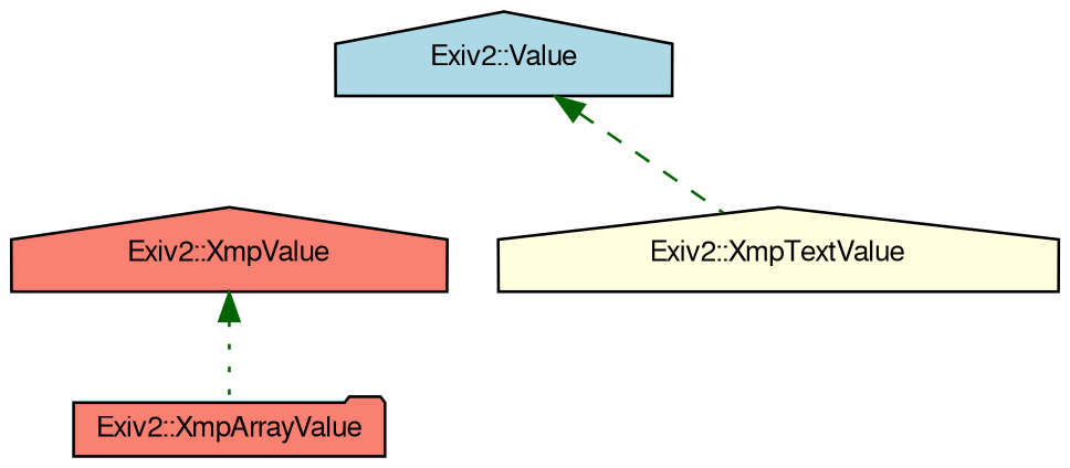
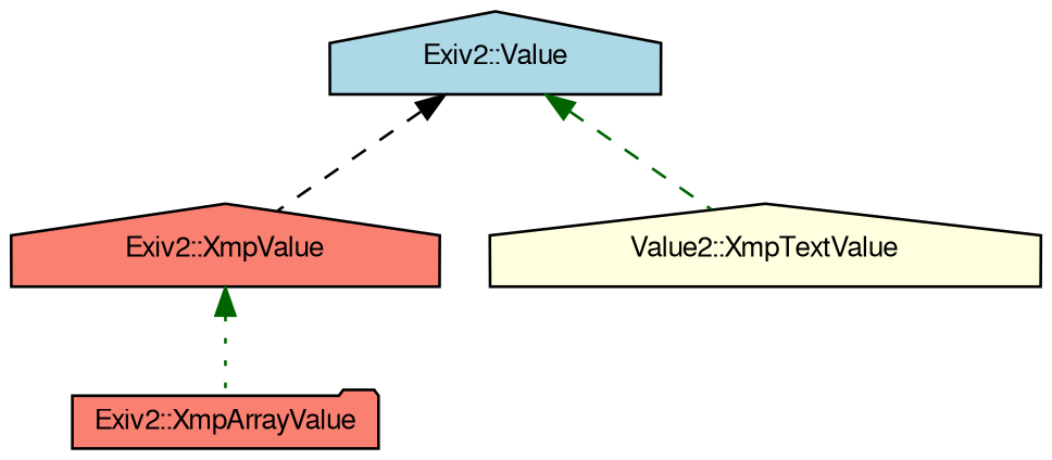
  digraph {
    node [color=black fillcolor=salmon fontname=FreeSans fontsize=10 shape=house style=filled]
    edge [color=darkgreen dir=back fontname=FreeSans fontsize=10 labelfontname=FreeSans labelfontsize=10 style=dashed]
    n1 [fontcolor=black height=0.2 label="Exiv2::XmpValue" width=0.4]
    n2 [height=0.2 label="Exiv2::XmpArrayValue" shape=folder width=0.4]
-   n3 [fillcolor=lightyellow height=0.2 label="Exiv2::XmpTextValue" width=0.4]
+   n3 [fillcolor=lightyellow height=0.2 label="Value2::XmpTextValue" width=0.4]
    n4 [fillcolor=lightblue height=0.2 label="Exiv2::Value" width=0.4]
    n1 -> n2 [style=dotted]
+   n4 -> n1 [color=black]
    n4 -> n3
  }
